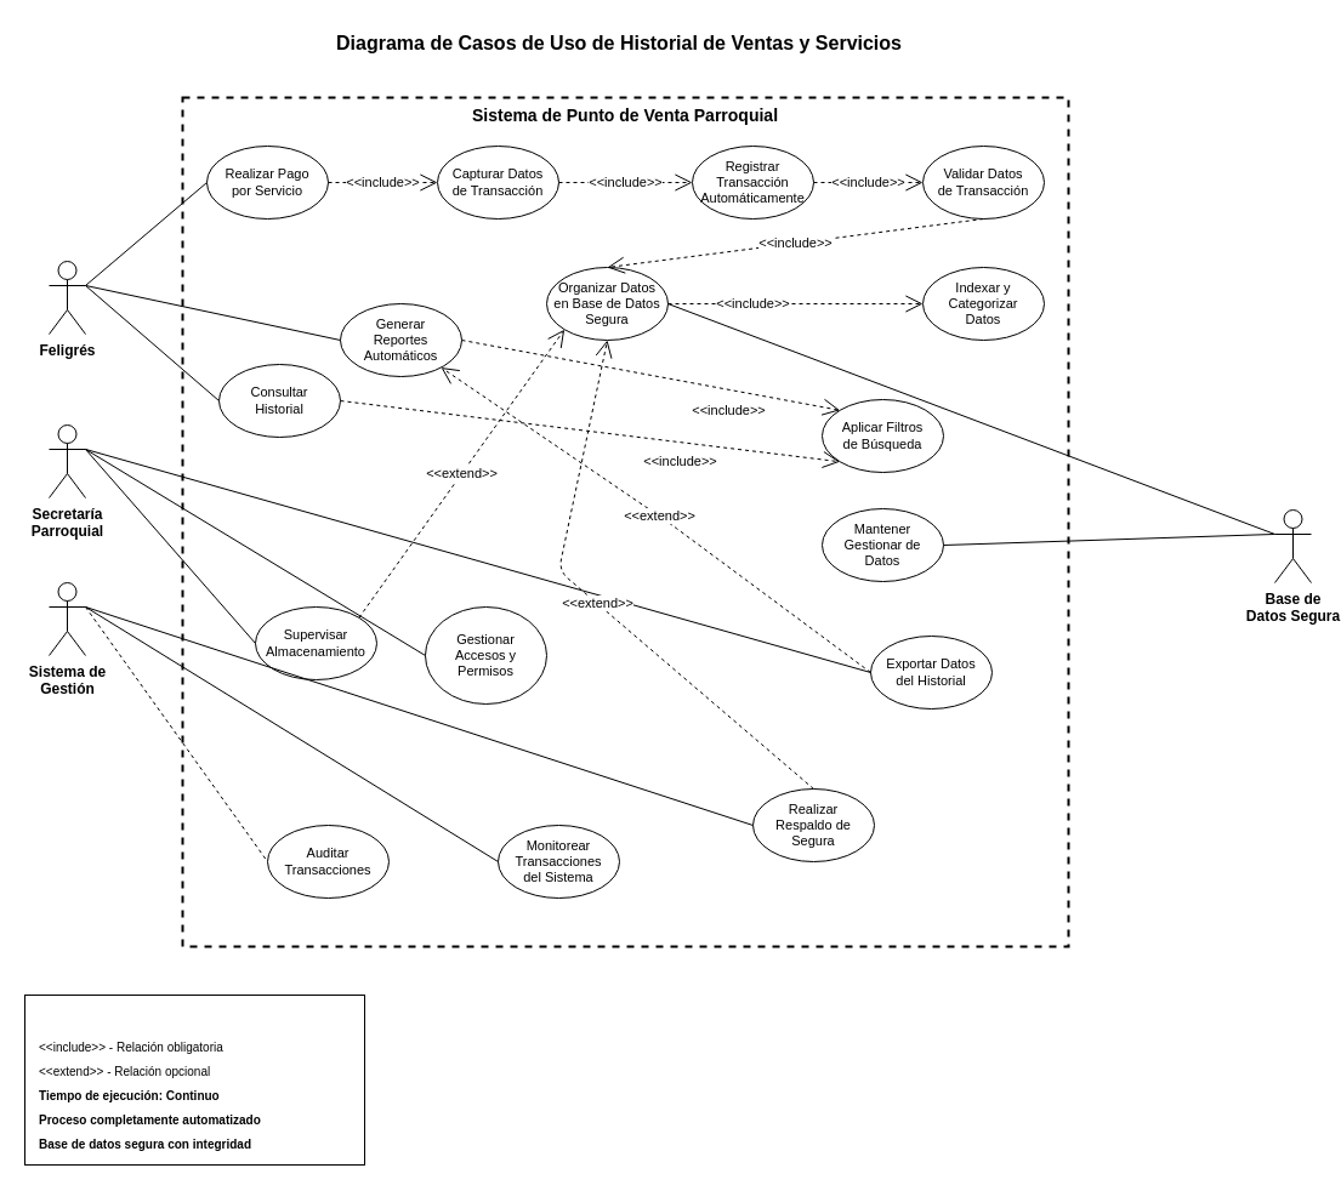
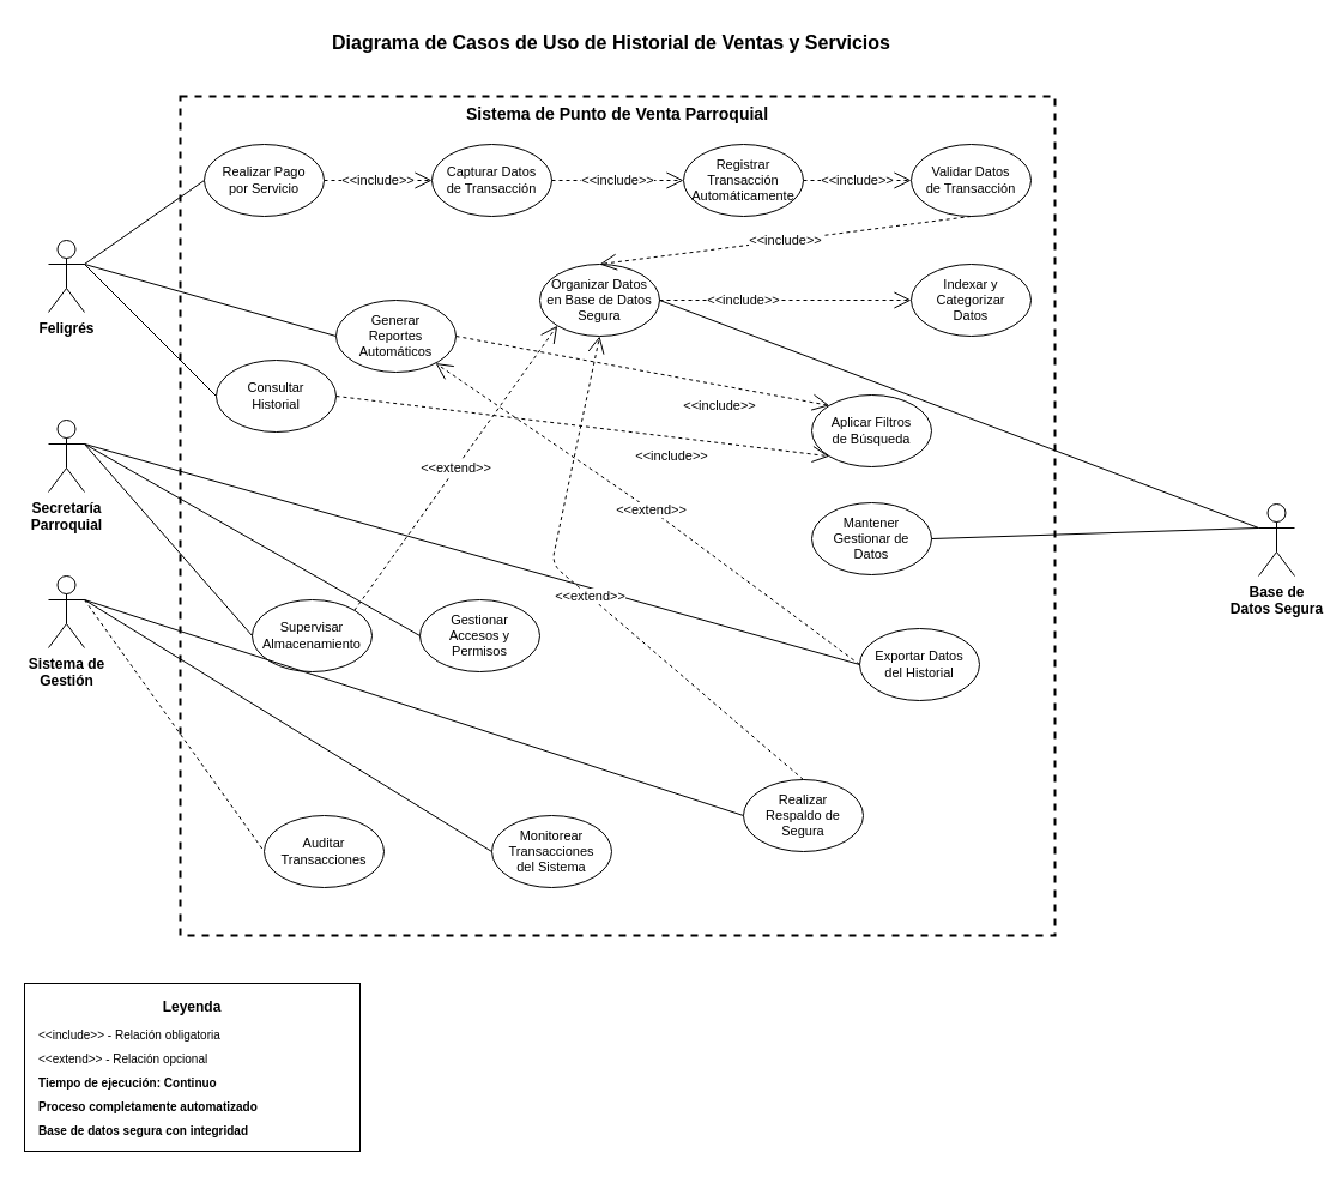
  <mxCell id="0" />
  <mxCell id="1" parent="0" />
  <mxCell id="2" value="Sistema de Punto de Venta Parroquial" style="rounded=0;whiteSpace=wrap;html=1;fillColor=none;strokeColor=#000000;strokeWidth=2;dashed=1;fontSize=14;fontStyle=1;verticalAlign=top;" parent="1" vertex="1"><mxGeometry x="150" y="80" width="730" height="700" as="geometry" /></mxCell>
- <mxCell id="3" value="Feligrés" style="shape=umlActor;verticalLabelPosition=bottom;verticalAlign=top;html=1;outlineConnect=0;fontSize=12;fontStyle=1;" parent="1" vertex="1"><mxGeometry x="40" y="215" width="30" height="60" as="geometry" /></mxCell>
+ <mxCell id="3" value="Feligrés" style="shape=umlActor;verticalLabelPosition=bottom;verticalAlign=top;html=1;outlineConnect=0;fontSize=12;fontStyle=1;" parent="1" vertex="1"><mxGeometry x="40" y="200" width="30" height="60" as="geometry" /></mxCell>
  <mxCell id="4" value="Secretaría&#10;Parroquial" style="shape=umlActor;verticalLabelPosition=bottom;verticalAlign=top;html=1;outlineConnect=0;fontSize=12;fontStyle=1;" parent="1" vertex="1"><mxGeometry x="40" y="350" width="30" height="60" as="geometry" /></mxCell>
  <mxCell id="5" value="Sistema de&#10;Gestión" style="shape=umlActor;verticalLabelPosition=bottom;verticalAlign=top;html=1;outlineConnect=0;fontSize=12;fontStyle=1;" parent="1" vertex="1"><mxGeometry x="40" y="480" width="30" height="60" as="geometry" /></mxCell>
  <mxCell id="6" value="Base de&#10;Datos Segura" style="shape=umlActor;verticalLabelPosition=bottom;verticalAlign=top;html=1;outlineConnect=0;fontSize=12;fontStyle=1;" parent="1" vertex="1"><mxGeometry x="1050" y="420" width="30" height="60" as="geometry" /></mxCell>
  <mxCell id="7" value="Realizar Pago&#10;por Servicio" style="ellipse;whiteSpace=wrap;html=1;fontSize=11;" parent="1" vertex="1"><mxGeometry x="170" y="120" width="100" height="60" as="geometry" /></mxCell>
  <mxCell id="8" value="Capturar Datos&#10;de Transacción" style="ellipse;whiteSpace=wrap;html=1;fontSize=11;" parent="1" vertex="1"><mxGeometry x="360" y="120" width="100" height="60" as="geometry" /></mxCell>
  <mxCell id="9" value="Registrar&#10;Transacción&#10;Automáticamente" style="ellipse;whiteSpace=wrap;html=1;fontSize=11;" parent="1" vertex="1"><mxGeometry x="570" y="120" width="100" height="60" as="geometry" /></mxCell>
  <mxCell id="10" value="Validar Datos&#10;de Transacción" style="ellipse;whiteSpace=wrap;html=1;fontSize=11;" parent="1" vertex="1"><mxGeometry x="760" y="120" width="100" height="60" as="geometry" /></mxCell>
  <mxCell id="11" value="Organizar Datos&#10;en Base de Datos&#10;Segura" style="ellipse;whiteSpace=wrap;html=1;fontSize=11;" parent="1" vertex="1"><mxGeometry x="450" y="220" width="100" height="60" as="geometry" /></mxCell>
  <mxCell id="12" value="Indexar y&#10;Categorizar&#10;Datos" style="ellipse;whiteSpace=wrap;html=1;fontSize=11;" parent="1" vertex="1"><mxGeometry x="760" y="220" width="100" height="60" as="geometry" /></mxCell>
  <mxCell id="13" value="Consultar&#10;Historial" style="ellipse;whiteSpace=wrap;html=1;fontSize=11;" parent="1" vertex="1"><mxGeometry x="180" y="300" width="100" height="60" as="geometry" /></mxCell>
  <mxCell id="14" value="Generar&#10;Reportes&#10;Automáticos" style="ellipse;whiteSpace=wrap;html=1;fontSize=11;" parent="1" vertex="1"><mxGeometry x="280" y="250" width="100" height="60" as="geometry" /></mxCell>
  <mxCell id="15" value="Aplicar Filtros&#10;de Búsqueda" style="ellipse;whiteSpace=wrap;html=1;fontSize=11;" parent="1" vertex="1"><mxGeometry x="677" y="329" width="100" height="60" as="geometry" /></mxCell>
  <mxCell id="16" value="Exportar Datos&#10;del Historial" style="ellipse;whiteSpace=wrap;html=1;fontSize=11;" parent="1" vertex="1"><mxGeometry x="717" y="524" width="100" height="60" as="geometry" /></mxCell>
  <mxCell id="17" value="Supervisar&#10;Almacenamiento" style="ellipse;whiteSpace=wrap;html=1;fontSize=11;" parent="1" vertex="1"><mxGeometry x="210" y="500" width="100" height="60" as="geometry" /></mxCell>
- <mxCell id="18" value="Gestionar&#10;Accesos y&#10;Permisos" style="ellipse;whiteSpace=wrap;html=1;fontSize=11;" parent="1" vertex="1"><mxGeometry x="350" y="500" width="100" height="80" as="geometry" /></mxCell>
+ <mxCell id="18" value="Gestionar&#10;Accesos y&#10;Permisos" style="ellipse;whiteSpace=wrap;html=1;fontSize=11;" parent="1" vertex="1"><mxGeometry x="350" y="500" width="100" height="60" as="geometry" /></mxCell>
  <mxCell id="19" value="Realizar&#10;Respaldo de&#10;Segura" style="ellipse;whiteSpace=wrap;html=1;fontSize=11;" parent="1" vertex="1"><mxGeometry x="620" y="650" width="100" height="60" as="geometry" /></mxCell>
  <mxCell id="20" value="Mantener&#10;Gestionar de&#10;Datos" style="ellipse;whiteSpace=wrap;html=1;fontSize=11;" parent="1" vertex="1"><mxGeometry x="677" y="419" width="100" height="60" as="geometry" /></mxCell>
  <mxCell id="21" value="Auditar&#10;Transacciones" style="ellipse;whiteSpace=wrap;html=1;fontSize=11;" parent="1" vertex="1"><mxGeometry x="220" y="680" width="100" height="60" as="geometry" /></mxCell>
  <mxCell id="22" value="Monitorear&#10;Transacciones&#10;del Sistema" style="ellipse;whiteSpace=wrap;html=1;fontSize=11;" parent="1" vertex="1"><mxGeometry x="410" y="680" width="100" height="60" as="geometry" /></mxCell>
  <mxCell id="23" value="" style="endArrow=none;html=1;exitX=1;exitY=0.333;exitDx=0;exitDy=0;exitPerimeter=0;entryX=0;entryY=0.5;entryDx=0;entryDy=0;" parent="1" source="3" target="7" edge="1"><mxGeometry width="50" height="50" relative="1" as="geometry"><mxPoint x="100" y="220" as="sourcePoint" /><mxPoint x="150" y="170" as="targetPoint" /></mxGeometry></mxCell>
  <mxCell id="24" value="" style="endArrow=none;html=1;exitX=1;exitY=0.333;exitDx=0;exitDy=0;exitPerimeter=0;entryX=0;entryY=0.5;entryDx=0;entryDy=0;" parent="1" source="3" target="13" edge="1"><mxGeometry width="50" height="50" relative="1" as="geometry"><mxPoint x="100" y="340" as="sourcePoint" /><mxPoint x="150" y="290" as="targetPoint" /></mxGeometry></mxCell>
  <mxCell id="25" value="" style="endArrow=none;html=1;exitX=1;exitY=0.333;exitDx=0;exitDy=0;exitPerimeter=0;entryX=0;entryY=0.5;entryDx=0;entryDy=0;" parent="1" source="3" target="14" edge="1"><mxGeometry width="50" height="50" relative="1" as="geometry"><mxPoint x="100" y="350" as="sourcePoint" /><mxPoint x="150" y="300" as="targetPoint" /></mxGeometry></mxCell>
  <mxCell id="26" value="" style="endArrow=none;html=1;exitX=1;exitY=0.333;exitDx=0;exitDy=0;exitPerimeter=0;entryX=0;entryY=0.5;entryDx=0;entryDy=0;" parent="1" source="4" target="17" edge="1"><mxGeometry width="50" height="50" relative="1" as="geometry"><mxPoint x="100" y="370" as="sourcePoint" /><mxPoint x="150" y="320" as="targetPoint" /></mxGeometry></mxCell>
  <mxCell id="27" value="" style="endArrow=none;html=1;exitX=1;exitY=0.333;exitDx=0;exitDy=0;exitPerimeter=0;entryX=0;entryY=0.5;entryDx=0;entryDy=0;" parent="1" source="4" target="18" edge="1"><mxGeometry width="50" height="50" relative="1" as="geometry"><mxPoint x="100" y="450" as="sourcePoint" /><mxPoint x="150" y="400" as="targetPoint" /></mxGeometry></mxCell>
  <mxCell id="28" value="" style="endArrow=none;html=1;exitX=1;exitY=0.333;exitDx=0;exitDy=0;exitPerimeter=0;entryX=0;entryY=0.5;entryDx=0;entryDy=0;" parent="1" source="4" target="16" edge="1"><mxGeometry width="50" height="50" relative="1" as="geometry"><mxPoint x="100" y="370" as="sourcePoint" /><mxPoint x="580" y="350" as="targetPoint" /></mxGeometry></mxCell>
  <mxCell id="29" value="" style="endArrow=none;html=1;exitX=1;exitY=0.333;exitDx=0;exitDy=0;exitPerimeter=0;entryX=0;entryY=0.5;entryDx=0;entryDy=0;dashed=1;" parent="1" source="5" target="21" edge="1"><mxGeometry width="50" height="50" relative="1" as="geometry"><mxPoint x="100" y="500" as="sourcePoint" /><mxPoint x="150" y="450" as="targetPoint" /></mxGeometry></mxCell>
  <mxCell id="30" value="" style="endArrow=none;html=1;exitX=1;exitY=0.333;exitDx=0;exitDy=0;exitPerimeter=0;entryX=0;entryY=0.5;entryDx=0;entryDy=0;" parent="1" source="5" target="22" edge="1"><mxGeometry width="50" height="50" relative="1" as="geometry"><mxPoint x="100" y="550" as="sourcePoint" /><mxPoint x="150" y="500" as="targetPoint" /></mxGeometry></mxCell>
  <mxCell id="31" value="" style="endArrow=none;html=1;exitX=1;exitY=0.333;exitDx=0;exitDy=0;exitPerimeter=0;entryX=0;entryY=0.5;entryDx=0;entryDy=0;" parent="1" source="5" target="19" edge="1"><mxGeometry width="50" height="50" relative="1" as="geometry"><mxPoint x="100" y="500" as="sourcePoint" /><mxPoint x="440" y="450" as="targetPoint" /></mxGeometry></mxCell>
  <mxCell id="32" value="" style="endArrow=none;html=1;exitX=0;exitY=0.333;exitDx=0;exitDy=0;exitPerimeter=0;entryX=1;entryY=0.5;entryDx=0;entryDy=0;" parent="1" source="6" target="11" edge="1"><mxGeometry width="50" height="50" relative="1" as="geometry"><mxPoint x="760" y="300" as="sourcePoint" /><mxPoint x="560" y="250" as="targetPoint" /></mxGeometry></mxCell>
  <mxCell id="33" value="" style="endArrow=none;html=1;exitX=0;exitY=0.333;exitDx=0;exitDy=0;exitPerimeter=0;entryX=1;entryY=0.5;entryDx=0;entryDy=0;" parent="1" source="6" target="20" edge="1"><mxGeometry width="50" height="50" relative="1" as="geometry"><mxPoint x="760" y="300" as="sourcePoint" /><mxPoint x="700" y="450" as="targetPoint" /></mxGeometry></mxCell>
  <mxCell id="34" value="&amp;lt;&amp;lt;include&amp;gt;&amp;gt;" style="endArrow=open;endSize=12;dashed=1;html=1;exitX=1;exitY=0.5;exitDx=0;exitDy=0;entryX=0;entryY=0.5;entryDx=0;entryDy=0;" parent="1" source="7" target="8" edge="1"><mxGeometry width="160" relative="1" as="geometry"><mxPoint x="280" y="150" as="sourcePoint" /><mxPoint x="440" y="150" as="targetPoint" /></mxGeometry></mxCell>
  <mxCell id="35" value="&amp;lt;&amp;lt;include&amp;gt;&amp;gt;" style="endArrow=open;endSize=12;dashed=1;html=1;exitX=1;exitY=0.5;exitDx=0;exitDy=0;entryX=0;entryY=0.5;entryDx=0;entryDy=0;" parent="1" source="8" target="9" edge="1"><mxGeometry width="160" relative="1" as="geometry"><mxPoint x="420" y="150" as="sourcePoint" /><mxPoint x="580" y="150" as="targetPoint" /></mxGeometry></mxCell>
  <mxCell id="36" value="&amp;lt;&amp;lt;include&amp;gt;&amp;gt;" style="endArrow=open;endSize=12;dashed=1;html=1;exitX=1;exitY=0.5;exitDx=0;exitDy=0;entryX=0;entryY=0.5;entryDx=0;entryDy=0;" parent="1" source="9" target="10" edge="1"><mxGeometry width="160" relative="1" as="geometry"><mxPoint x="560" y="150" as="sourcePoint" /><mxPoint x="720" y="150" as="targetPoint" /></mxGeometry></mxCell>
  <mxCell id="37" value="&amp;lt;&amp;lt;include&amp;gt;&amp;gt;" style="endArrow=open;endSize=12;dashed=1;html=1;exitX=0.5;exitY=1;exitDx=0;exitDy=0;entryX=0.5;entryY=0;entryDx=0;entryDy=0;" parent="1" source="10" target="11" edge="1"><mxGeometry width="160" relative="1" as="geometry"><mxPoint x="640" y="190" as="sourcePoint" /><mxPoint x="500" y="210" as="targetPoint" /></mxGeometry></mxCell>
  <mxCell id="38" value="&amp;lt;&amp;lt;include&amp;gt;&amp;gt;" style="endArrow=open;endSize=12;dashed=1;html=1;exitX=1;exitY=0.5;exitDx=0;exitDy=0;entryX=0;entryY=0.5;entryDx=0;entryDy=0;" parent="1" source="11" target="12" edge="1"><mxGeometry x="-0.333" width="160" relative="1" as="geometry"><mxPoint x="560" y="250" as="sourcePoint" /><mxPoint x="720" y="250" as="targetPoint" /><mxPoint as="offset" /></mxGeometry></mxCell>
  <mxCell id="39" value="&amp;lt;&amp;lt;include&amp;gt;&amp;gt;" style="endArrow=open;endSize=12;dashed=1;html=1;exitX=1;exitY=0.5;exitDx=0;exitDy=0;entryX=0;entryY=1;entryDx=0;entryDy=0;" parent="1" source="13" target="15" edge="1"><mxGeometry x="0.37" y="-16" width="160" relative="1" as="geometry"><mxPoint x="280" y="350" as="sourcePoint" /><mxPoint x="440" y="350" as="targetPoint" /><mxPoint as="offset" /></mxGeometry></mxCell>
  <mxCell id="40" value="&amp;lt;&amp;lt;include&amp;gt;&amp;gt;" style="endArrow=open;endSize=12;dashed=1;html=1;exitX=1;exitY=0.5;exitDx=0;exitDy=0;entryX=0;entryY=0;entryDx=0;entryDy=0;" parent="1" source="14" target="15" edge="1"><mxGeometry x="0.431" y="-17" width="160" relative="1" as="geometry"><mxPoint x="420" y="350" as="sourcePoint" /><mxPoint x="580" y="350" as="targetPoint" /><mxPoint as="offset" /></mxGeometry></mxCell>
  <mxCell id="41" value="&amp;lt;&amp;lt;extend&amp;gt;&amp;gt;" style="endArrow=open;endSize=12;dashed=1;html=1;exitX=0;exitY=0.5;exitDx=0;exitDy=0;" parent="1" source="16" target="14" edge="1"><mxGeometry width="160" relative="1" as="geometry"><mxPoint x="580" y="350" as="sourcePoint" /><mxPoint x="420" y="350" as="targetPoint" /><Array as="points"><mxPoint x="550" y="430" /></Array></mxGeometry></mxCell>
  <mxCell id="42" value="&amp;lt;&amp;lt;extend&amp;gt;&amp;gt;" style="endArrow=open;endSize=12;dashed=1;html=1;exitX=1;exitY=0;exitDx=0;exitDy=0;entryX=0;entryY=1;entryDx=0;entryDy=0;" parent="1" source="17" target="11" edge="1"><mxGeometry width="160" relative="1" as="geometry"><mxPoint x="280" y="410" as="sourcePoint" /><mxPoint x="440" y="280" as="targetPoint" /></mxGeometry></mxCell>
  <mxCell id="43" value="&amp;lt;&amp;lt;extend&amp;gt;&amp;gt;" style="endArrow=open;endSize=12;dashed=1;html=1;exitX=0.5;exitY=0;exitDx=0;exitDy=0;entryX=0.5;entryY=1;entryDx=0;entryDy=0;" parent="1" source="19" target="11" edge="1"><mxGeometry width="160" relative="1" as="geometry"><mxPoint x="500" y="410" as="sourcePoint" /><mxPoint x="500" y="290" as="targetPoint" /><Array as="points"><mxPoint x="460" y="470" /></Array></mxGeometry></mxCell>
  <mxCell id="44" value="Diagrama de Casos de Uso de Historial de Ventas y Servicios" style="text;html=1;strokeColor=none;fillColor=none;align=center;verticalAlign=middle;whiteSpace=wrap;rounded=0;fontSize=16;fontStyle=1;" parent="1" vertex="1"><mxGeometry x="160" y="20" width="700" height="30" as="geometry" /></mxCell>
  <mxCell id="45" value="" style="rounded=0;whiteSpace=wrap;html=1;fillColor=none;strokeColor=#000000;strokeWidth=1;" parent="1" vertex="1"><mxGeometry x="20" y="820" width="280" height="140" as="geometry" /></mxCell>
+ <mxCell id="46" value="Leyenda" style="text;html=1;strokeColor=none;fillColor=none;align=center;verticalAlign=middle;whiteSpace=wrap;rounded=0;fontSize=12;fontStyle=1;" parent="1" vertex="1"><mxGeometry x="130" y="830" width="60" height="20" as="geometry" /></mxCell>
  <mxCell id="47" value="&amp;lt;&amp;lt;include&amp;gt;&amp;gt; - Relación obligatoria" style="text;html=1;strokeColor=none;fillColor=none;align=left;verticalAlign=middle;whiteSpace=wrap;rounded=0;fontSize=10;" parent="1" vertex="1"><mxGeometry x="30" y="855" width="250" height="15" as="geometry" /></mxCell>
  <mxCell id="48" value="&amp;lt;&amp;lt;extend&amp;gt;&amp;gt; - Relación opcional" style="text;html=1;strokeColor=none;fillColor=none;align=left;verticalAlign=middle;whiteSpace=wrap;rounded=0;fontSize=10;" parent="1" vertex="1"><mxGeometry x="30" y="875" width="250" height="15" as="geometry" /></mxCell>
  <mxCell id="49" value="Tiempo de ejecución: Continuo" style="text;html=1;strokeColor=none;fillColor=none;align=left;verticalAlign=middle;whiteSpace=wrap;rounded=0;fontSize=10;fontStyle=1;" parent="1" vertex="1"><mxGeometry x="30" y="895" width="250" height="15" as="geometry" /></mxCell>
  <mxCell id="50" value="Proceso completamente automatizado" style="text;html=1;strokeColor=none;fillColor=none;align=left;verticalAlign=middle;whiteSpace=wrap;rounded=0;fontSize=10;fontStyle=1;" parent="1" vertex="1"><mxGeometry x="30" y="915" width="250" height="15" as="geometry" /></mxCell>
  <mxCell id="51" value="Base de datos segura con integridad" style="text;html=1;strokeColor=none;fillColor=none;align=left;verticalAlign=middle;whiteSpace=wrap;rounded=0;fontSize=10;fontStyle=1;" parent="1" vertex="1"><mxGeometry x="30" y="935" width="250" height="15" as="geometry" /></mxCell>
